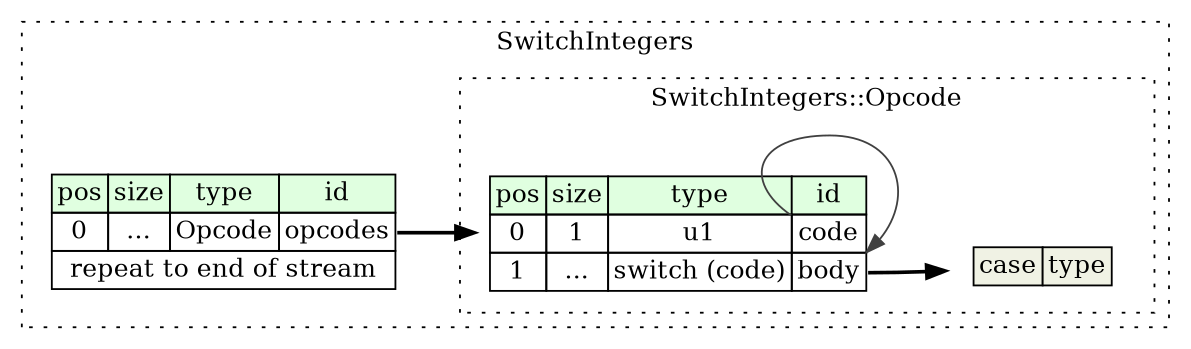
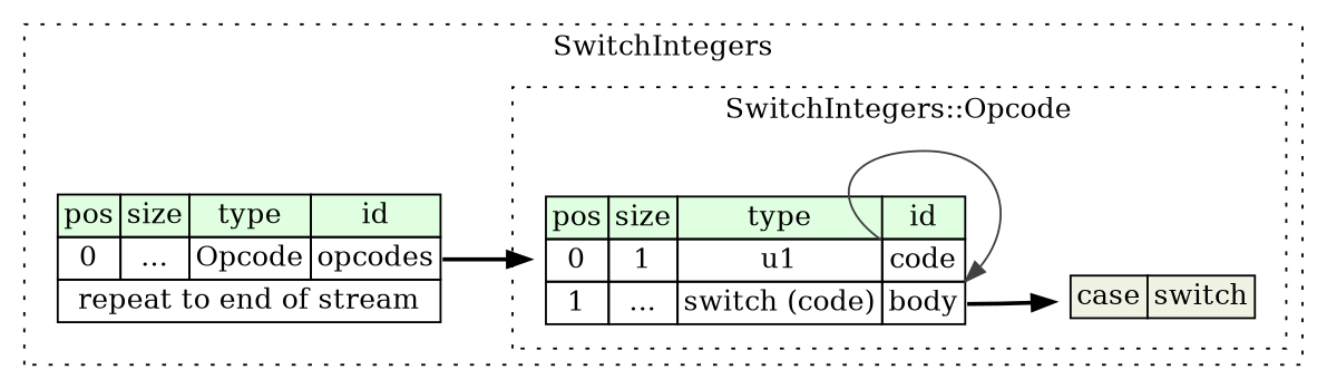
  digraph {
    rankdir=LR
    node [shape=plaintext]
    edge [style=bold]
    n1 [label=<<TABLE BORDER="0" CELLBORDER="1" CELLSPACING="0"> 				<TR><TD BGCOLOR="#E0FFE0">pos</TD><TD BGCOLOR="#E0FFE0">size</TD><TD BGCOLOR="#E0FFE0">type</TD><TD BGCOLOR="#E0FFE0">id</TD></TR> 				<TR><TD PORT="code_pos">0</TD><TD PORT="code_size">1</TD><TD>u1</TD><TD PORT="code_type">code</TD></TR> 				<TR><TD PORT="body_pos">1</TD><TD PORT="body_size">...</TD><TD>switch (code)</TD><TD PORT="body_type">body</TD></TR> 			</TABLE>>]
-   n2 [label=<<TABLE BORDER="0" CELLBORDER="1" CELLSPACING="0"> 	<TR><TD BGCOLOR="#F0F2E4">case</TD><TD BGCOLOR="#F0F2E4">type</TD></TR> </TABLE>>]
+   n2 [label=<<TABLE BORDER="0" CELLBORDER="1" CELLSPACING="0"> 	<TR><TD BGCOLOR="#F0F2E4">case</TD><TD BGCOLOR="#F0F2E4">switch</TD></TR> </TABLE>>]
    n3 [label=<<TABLE BORDER="0" CELLBORDER="1" CELLSPACING="0"> 			<TR><TD BGCOLOR="#E0FFE0">pos</TD><TD BGCOLOR="#E0FFE0">size</TD><TD BGCOLOR="#E0FFE0">type</TD><TD BGCOLOR="#E0FFE0">id</TD></TR> 			<TR><TD PORT="opcodes_pos">0</TD><TD PORT="opcodes_size">...</TD><TD>Opcode</TD><TD PORT="opcodes_type">opcodes</TD></TR> 			<TR><TD COLSPAN="4" PORT="opcodes__repeat">repeat to end of stream</TD></TR> 		</TABLE>>]
    subgraph cluster_1 {
      label=SwitchIntegers
      style=dotted
      n3
      subgraph cluster_2 {
        label="SwitchIntegers::Opcode"
        style=dotted
        n1
        n2
      }
    }
    n1 -> n1 [color="#404040" headport=body_type tailport=code_type style=""]
    n1 -> n2 [tailport=body_type]
    n3 -> n1 [tailport=opcodes_type]
  }
